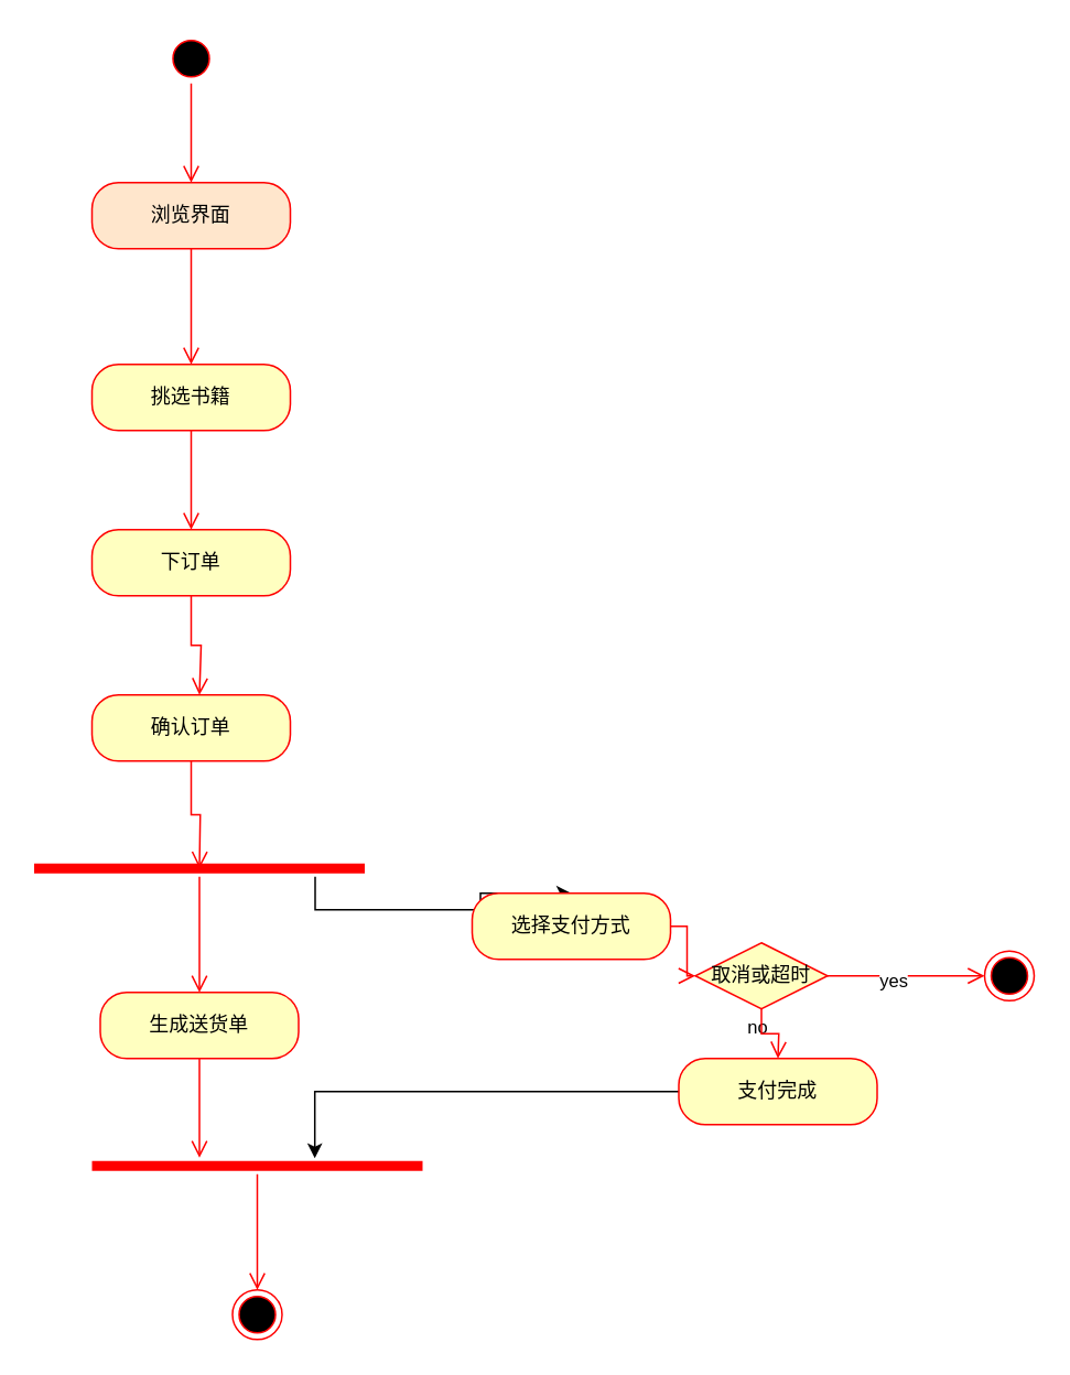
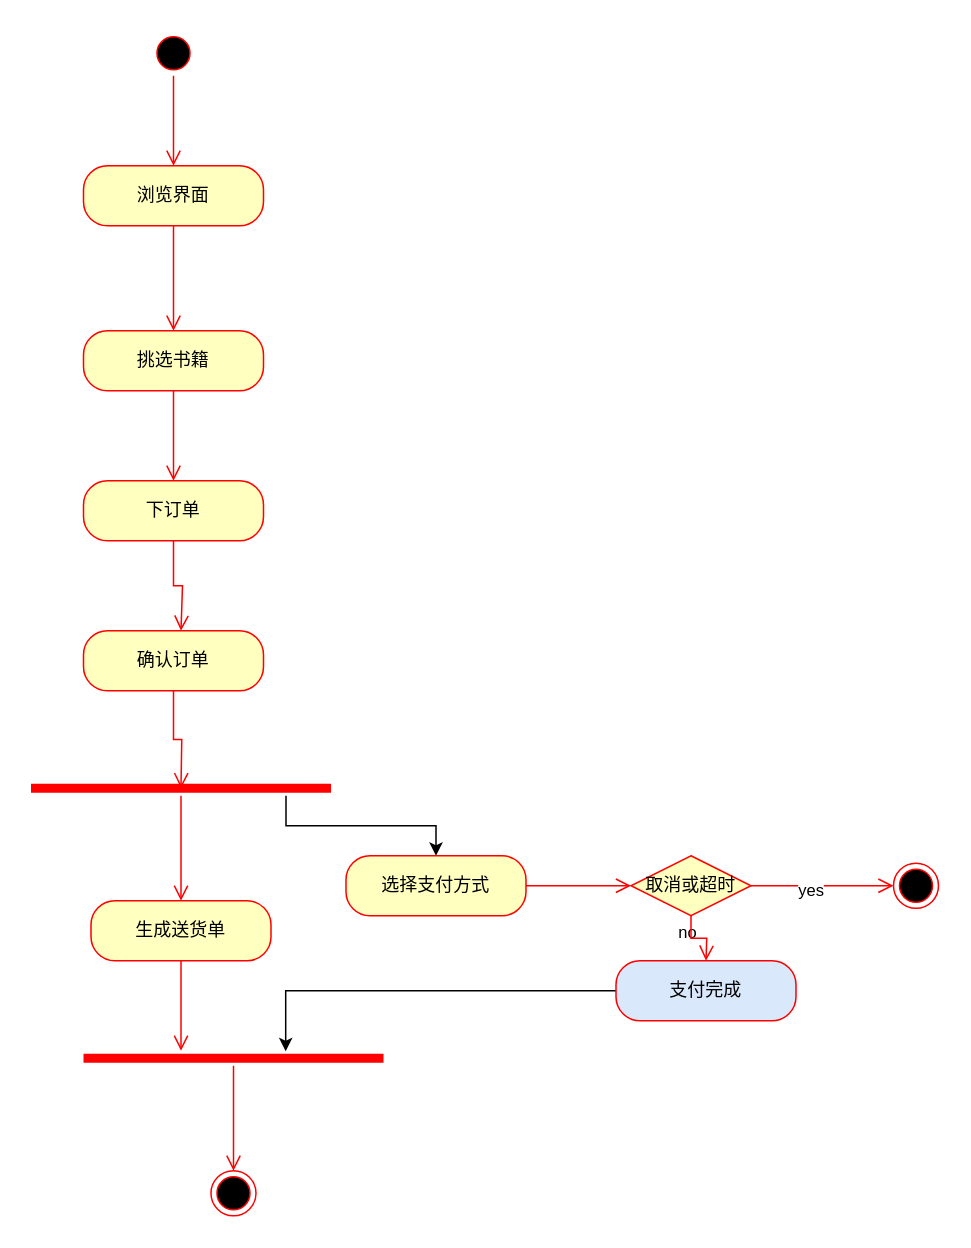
  <mxCell id="0" />
  <mxCell id="1" parent="0" />
  <mxCell id="2" value="" style="ellipse;html=1;shape=startState;fillColor=#000000;strokeColor=#ff0000;" vertex="1" parent="1"><mxGeometry x="100" y="20" width="30" height="30" as="geometry" /></mxCell>
  <mxCell id="3" value="" style="edgeStyle=orthogonalEdgeStyle;html=1;verticalAlign=bottom;endArrow=open;endSize=8;strokeColor=#ff0000;rounded=0;" edge="1" source="2" parent="1"><mxGeometry relative="1" as="geometry"><mxPoint x="115" y="110" as="targetPoint" /></mxGeometry></mxCell>
- <mxCell id="4" value="浏览界面" style="rounded=1;whiteSpace=wrap;html=1;arcSize=40;fontColor=#000000;fillColor=#ffe6cc;strokeColor=#ff0000;" vertex="1" parent="1"><mxGeometry x="55" y="110" width="120" height="40" as="geometry" /></mxCell>
+ <mxCell id="4" value="浏览界面" style="rounded=1;whiteSpace=wrap;html=1;arcSize=40;fontColor=#000000;fillColor=#ffffc0;strokeColor=#ff0000;" vertex="1" parent="1"><mxGeometry x="55" y="110" width="120" height="40" as="geometry" /></mxCell>
  <mxCell id="5" value="" style="edgeStyle=orthogonalEdgeStyle;html=1;verticalAlign=bottom;endArrow=open;endSize=8;strokeColor=#ff0000;rounded=0;" edge="1" source="4" parent="1"><mxGeometry relative="1" as="geometry"><mxPoint x="115" y="220" as="targetPoint" /></mxGeometry></mxCell>
  <mxCell id="6" value="挑选书籍" style="rounded=1;whiteSpace=wrap;html=1;arcSize=40;fontColor=#000000;fillColor=#ffffc0;strokeColor=#ff0000;" vertex="1" parent="1"><mxGeometry x="55" y="220" width="120" height="40" as="geometry" /></mxCell>
  <mxCell id="7" value="" style="edgeStyle=orthogonalEdgeStyle;html=1;verticalAlign=bottom;endArrow=open;endSize=8;strokeColor=#ff0000;rounded=0;" edge="1" source="6" parent="1"><mxGeometry relative="1" as="geometry"><mxPoint x="115" y="320" as="targetPoint" /></mxGeometry></mxCell>
  <mxCell id="8" value="下订单" style="rounded=1;whiteSpace=wrap;html=1;arcSize=40;fontColor=#000000;fillColor=#ffffc0;strokeColor=#ff0000;" vertex="1" parent="1"><mxGeometry x="55" y="320" width="120" height="40" as="geometry" /></mxCell>
  <mxCell id="9" value="" style="edgeStyle=orthogonalEdgeStyle;html=1;verticalAlign=bottom;endArrow=open;endSize=8;strokeColor=#ff0000;rounded=0;" edge="1" source="8" parent="1"><mxGeometry relative="1" as="geometry"><mxPoint x="120" y="420" as="targetPoint" /><Array as="points"><mxPoint x="115" y="390" /><mxPoint x="121" y="390" /></Array></mxGeometry></mxCell>
  <mxCell id="10" value="确认订单" style="rounded=1;whiteSpace=wrap;html=1;arcSize=40;fontColor=#000000;fillColor=#ffffc0;strokeColor=#ff0000;" vertex="1" parent="1"><mxGeometry x="55" y="420" width="120" height="40" as="geometry" /></mxCell>
  <mxCell id="11" value="" style="edgeStyle=orthogonalEdgeStyle;html=1;verticalAlign=bottom;endArrow=open;endSize=8;strokeColor=#ff0000;rounded=0;" edge="1" source="10" parent="1"><mxGeometry relative="1" as="geometry"><mxPoint x="120" y="525" as="targetPoint" /></mxGeometry></mxCell>
  <mxCell id="12" value="" style="edgeStyle=orthogonalEdgeStyle;rounded=0;orthogonalLoop=1;jettySize=auto;html=1;entryX=0.5;entryY=0;entryDx=0;entryDy=0;" edge="1" parent="1" source="13" target="20"><mxGeometry relative="1" as="geometry"><mxPoint x="300" y="525" as="targetPoint" /><Array as="points"><mxPoint x="190" y="550" /><mxPoint x="290" y="550" /></Array></mxGeometry></mxCell>
  <mxCell id="13" value="" style="shape=line;html=1;strokeWidth=6;strokeColor=#ff0000;" vertex="1" parent="1"><mxGeometry x="20" y="520" width="200" height="10" as="geometry" /></mxCell>
  <mxCell id="14" value="" style="edgeStyle=orthogonalEdgeStyle;html=1;verticalAlign=bottom;endArrow=open;endSize=8;strokeColor=#ff0000;rounded=0;" edge="1" source="13" parent="1"><mxGeometry relative="1" as="geometry"><mxPoint x="120" y="600" as="targetPoint" /></mxGeometry></mxCell>
  <mxCell id="15" value="生成送货单" style="rounded=1;whiteSpace=wrap;html=1;arcSize=40;fontColor=#000000;fillColor=#ffffc0;strokeColor=#ff0000;" vertex="1" parent="1"><mxGeometry x="60" y="600" width="120" height="40" as="geometry" /></mxCell>
  <mxCell id="16" value="" style="edgeStyle=orthogonalEdgeStyle;html=1;verticalAlign=bottom;endArrow=open;endSize=8;strokeColor=#ff0000;rounded=0;" edge="1" source="15" parent="1"><mxGeometry relative="1" as="geometry"><mxPoint x="120" y="700" as="targetPoint" /></mxGeometry></mxCell>
  <mxCell id="17" value="" style="shape=line;html=1;strokeWidth=6;strokeColor=#ff0000;" vertex="1" parent="1"><mxGeometry x="55" y="700" width="200" height="10" as="geometry" /></mxCell>
  <mxCell id="18" value="" style="edgeStyle=orthogonalEdgeStyle;html=1;verticalAlign=bottom;endArrow=open;endSize=8;strokeColor=#ff0000;rounded=0;" edge="1" source="17" parent="1"><mxGeometry relative="1" as="geometry"><mxPoint x="155" y="780" as="targetPoint" /></mxGeometry></mxCell>
  <mxCell id="19" value="" style="ellipse;html=1;shape=endState;fillColor=#000000;strokeColor=#ff0000;" vertex="1" parent="1"><mxGeometry x="140" y="780" width="30" height="30" as="geometry" /></mxCell>
- <mxCell id="20" value="选择支付方式" style="rounded=1;whiteSpace=wrap;html=1;arcSize=40;fontColor=#000000;fillColor=#ffffc0;strokeColor=#ff0000;" vertex="1" parent="1"><mxGeometry x="285" y="540" width="120" height="40" as="geometry" /></mxCell>
+ <mxCell id="20" value="选择支付方式" style="rounded=1;whiteSpace=wrap;html=1;arcSize=40;fontColor=#000000;fillColor=#ffffc0;strokeColor=#ff0000;" vertex="1" parent="1"><mxGeometry x="230" y="570" width="120" height="40" as="geometry" /></mxCell>
  <mxCell id="21" value="" style="edgeStyle=orthogonalEdgeStyle;html=1;verticalAlign=bottom;endArrow=open;endSize=8;strokeColor=#ff0000;rounded=0;entryX=0;entryY=0.5;entryDx=0;entryDy=0;" edge="1" source="20" parent="1" target="22"><mxGeometry relative="1" as="geometry"><mxPoint x="290" y="670" as="targetPoint" /></mxGeometry></mxCell>
  <mxCell id="22" value="取消或超时" style="rhombus;whiteSpace=wrap;html=1;fontColor=#000000;fillColor=#ffffc0;strokeColor=#ff0000;" vertex="1" parent="1"><mxGeometry x="420" y="570" width="80" height="40" as="geometry" /></mxCell>
  <mxCell id="23" value="no" style="edgeStyle=orthogonalEdgeStyle;html=1;align=left;verticalAlign=bottom;endArrow=open;endSize=8;strokeColor=#ff0000;rounded=0;" edge="1" source="22" parent="1" target="27"><mxGeometry x="-1" y="-64" relative="1" as="geometry"><mxPoint x="610" y="590" as="targetPoint" /><mxPoint x="-50" y="-24" as="offset" /></mxGeometry></mxCell>
  <mxCell id="24" value="yes" style="edgeStyle=orthogonalEdgeStyle;html=1;align=left;verticalAlign=top;endArrow=open;endSize=8;strokeColor=#ff0000;rounded=0;" edge="1" source="22" parent="1"><mxGeometry x="-1" y="76" relative="1" as="geometry"><mxPoint x="470" y="640" as="targetPoint" /><mxPoint x="-6" y="-30" as="offset" /></mxGeometry></mxCell>
  <mxCell id="25" value="" style="edgeStyle=orthogonalEdgeStyle;rounded=0;orthogonalLoop=1;jettySize=auto;html=1;entryX=0.674;entryY=0.04;entryDx=0;entryDy=0;entryPerimeter=0;" edge="1" parent="1" source="26" target="17"><mxGeometry relative="1" as="geometry"><mxPoint x="310" y="660" as="targetPoint" /></mxGeometry></mxCell>
- <mxCell id="26" value="支付完成" style="rounded=1;whiteSpace=wrap;html=1;arcSize=40;fontColor=#000000;fillColor=#ffffc0;strokeColor=#ff0000;" vertex="1" parent="1"><mxGeometry x="410" y="640" width="120" height="40" as="geometry" /></mxCell>
+ <mxCell id="26" value="支付完成" style="rounded=1;whiteSpace=wrap;html=1;arcSize=40;fontColor=#000000;fillColor=#dae8fc;strokeColor=#ff0000;" vertex="1" parent="1"><mxGeometry x="410" y="640" width="120" height="40" as="geometry" /></mxCell>
  <mxCell id="27" value="" style="ellipse;html=1;shape=endState;fillColor=#000000;strokeColor=#ff0000;" vertex="1" parent="1"><mxGeometry x="595" y="575" width="30" height="30" as="geometry" /></mxCell>
